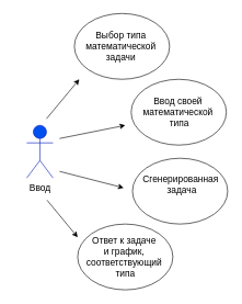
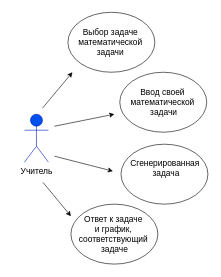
  <mxCell id="0" />
  <mxCell id="1" parent="0" />
  <mxCell id="2" value="" style="ellipse;whiteSpace=wrap;html=1;" parent="1" vertex="1"><mxGeometry x="117.5" y="340" width="145" height="100" as="geometry" /></mxCell>
  <mxCell id="3" value="" style="ellipse;whiteSpace=wrap;html=1;" parent="1" vertex="1"><mxGeometry x="201" y="240" width="145" height="100" as="geometry" /></mxCell>
  <mxCell id="4" value="" style="ellipse;whiteSpace=wrap;html=1;" parent="1" vertex="1"><mxGeometry x="112.5" y="20" width="145" height="100" as="geometry" /></mxCell>
- <mxCell id="5" value="Учитель математики" style="shape=umlActor;verticalLabelPosition=bottom;verticalAlign=top;html=1;outlineConnect=0;fillColor=#0050ef;strokeColor=#001DBC;fontColor=#ffffff;" parent="1" vertex="1"><mxGeometry x="40" y="190" width="40" height="80" as="geometry" /></mxCell>
- <mxCell id="6" value="&lt;font style=&quot;font-size: 14px;&quot;&gt;Выбор типа &lt;br&gt;математической &lt;br&gt;задачи&lt;/font&gt;" style="text;html=1;align=center;verticalAlign=middle;resizable=0;points=[];autosize=1;strokeColor=none;fillColor=none;" parent="1" vertex="1"><mxGeometry x="117.5" y="40" width="130" height="60" as="geometry" /></mxCell>
+ <mxCell id="5" value="Учитель график" style="shape=umlActor;verticalLabelPosition=bottom;verticalAlign=top;html=1;outlineConnect=0;fillColor=#0050ef;strokeColor=#001DBC;fontColor=#ffffff;" parent="1" vertex="1"><mxGeometry x="40" y="190" width="40" height="80" as="geometry" /></mxCell>
+ <mxCell id="6" value="&lt;font style=&quot;font-size: 14px;&quot;&gt;Выбор задаче &lt;br&gt;математической &lt;br&gt;задачи&lt;/font&gt;" style="text;html=1;align=center;verticalAlign=middle;resizable=0;points=[];autosize=1;strokeColor=none;fillColor=none;" parent="1" vertex="1"><mxGeometry x="117.5" y="40" width="130" height="60" as="geometry" /></mxCell>
  <mxCell id="7" value="&lt;font style=&quot;font-size: 14px;&quot;&gt;Сгенерированная&lt;br&gt;&amp;nbsp;задача&lt;/font&gt;" style="text;html=1;align=center;verticalAlign=middle;resizable=0;points=[];autosize=1;strokeColor=none;fillColor=none;" parent="1" vertex="1"><mxGeometry x="204" y="255" width="140" height="50" as="geometry" /></mxCell>
- <mxCell id="8" value="&lt;font style=&quot;font-size: 14px;&quot;&gt;Ответ к задаче&amp;nbsp;&lt;/font&gt;&lt;div style=&quot;font-size: 14px;&quot;&gt;&lt;font style=&quot;font-size: 14px;&quot;&gt;и график,&amp;nbsp;&lt;/font&gt;&lt;/div&gt;&lt;div style=&quot;font-size: 14px;&quot;&gt;&lt;font style=&quot;font-size: 14px;&quot;&gt;соответствующий&amp;nbsp;&lt;/font&gt;&lt;/div&gt;&lt;div style=&quot;font-size: 14px;&quot;&gt;&lt;font style=&quot;font-size: 14px;&quot;&gt;типа&lt;/font&gt;&lt;/div&gt;" style="text;html=1;align=center;verticalAlign=middle;resizable=0;points=[];autosize=1;strokeColor=none;fillColor=none;" parent="1" vertex="1"><mxGeometry x="120" y="350" width="140" height="80" as="geometry" /></mxCell>
+ <mxCell id="8" value="&lt;font style=&quot;font-size: 14px;&quot;&gt;Ответ к задаче&amp;nbsp;&lt;/font&gt;&lt;div style=&quot;font-size: 14px;&quot;&gt;&lt;font style=&quot;font-size: 14px;&quot;&gt;и график,&amp;nbsp;&lt;/font&gt;&lt;/div&gt;&lt;div style=&quot;font-size: 14px;&quot;&gt;&lt;font style=&quot;font-size: 14px;&quot;&gt;соответствующий&amp;nbsp;&lt;/font&gt;&lt;/div&gt;&lt;div style=&quot;font-size: 14px;&quot;&gt;&lt;font style=&quot;font-size: 14px;&quot;&gt;задаче&lt;/font&gt;&lt;/div&gt;" style="text;html=1;align=center;verticalAlign=middle;resizable=0;points=[];autosize=1;strokeColor=none;fillColor=none;" parent="1" vertex="1"><mxGeometry x="120" y="350" width="140" height="80" as="geometry" /></mxCell>
  <mxCell id="9" value="" style="endArrow=classic;html=1;rounded=0;" parent="1" edge="1"><mxGeometry width="50" height="50" relative="1" as="geometry"><mxPoint x="90" y="260" as="sourcePoint" /><mxPoint x="187.6" y="285" as="targetPoint" /><Array as="points" /></mxGeometry></mxCell>
  <mxCell id="10" value="" style="endArrow=classic;html=1;rounded=0;exitX=0.635;exitY=1.12;exitDx=0;exitDy=0;exitPerimeter=0;" parent="1" edge="1" source="11"><mxGeometry width="50" height="50" relative="1" as="geometry"><mxPoint x="87.5" y="310" as="sourcePoint" /><mxPoint x="117.5" y="360" as="targetPoint" /></mxGeometry></mxCell>
- <mxCell id="11" value="&lt;font style=&quot;font-size: 14px;&quot;&gt;Ввод&lt;/font&gt;" style="text;html=1;align=center;verticalAlign=middle;resizable=0;points=[];autosize=1;strokeColor=none;fillColor=none;" parent="1" vertex="1"><mxGeometry x="20" y="270" width="80" height="30" as="geometry" /></mxCell>
+ <mxCell id="11" value="&lt;font style=&quot;font-size: 14px;&quot;&gt;Учитель&lt;/font&gt;" style="text;html=1;align=center;verticalAlign=middle;resizable=0;points=[];autosize=1;strokeColor=none;fillColor=none;" parent="1" vertex="1"><mxGeometry x="20" y="270" width="80" height="30" as="geometry" /></mxCell>
  <mxCell id="12" value="" style="ellipse;whiteSpace=wrap;html=1;" vertex="1" parent="1"><mxGeometry x="199" y="120" width="145" height="100" as="geometry" /></mxCell>
- <mxCell id="13" value="&lt;font style=&quot;font-size: 14px;&quot;&gt;Ввод своей&amp;nbsp;&lt;/font&gt;&lt;div style=&quot;font-size: 14px;&quot;&gt;&lt;font style=&quot;font-size: 14px;&quot;&gt;математической&amp;nbsp;&lt;/font&gt;&lt;/div&gt;&lt;div style=&quot;font-size: 14px;&quot;&gt;&lt;font style=&quot;font-size: 14px;&quot;&gt;типа&lt;/font&gt;&lt;/div&gt;" style="text;html=1;align=center;verticalAlign=middle;resizable=0;points=[];autosize=1;strokeColor=none;fillColor=none;" vertex="1" parent="1"><mxGeometry x="207" y="140" width="130" height="60" as="geometry" /></mxCell>
+ <mxCell id="13" value="&lt;font style=&quot;font-size: 14px;&quot;&gt;Ввод своей&amp;nbsp;&lt;/font&gt;&lt;div style=&quot;font-size: 14px;&quot;&gt;&lt;font style=&quot;font-size: 14px;&quot;&gt;математической&amp;nbsp;&lt;/font&gt;&lt;/div&gt;&lt;div style=&quot;font-size: 14px;&quot;&gt;&lt;font style=&quot;font-size: 14px;&quot;&gt;задачи&lt;/font&gt;&lt;/div&gt;" style="text;html=1;align=center;verticalAlign=middle;resizable=0;points=[];autosize=1;strokeColor=none;fillColor=none;" vertex="1" parent="1"><mxGeometry x="207" y="140" width="130" height="60" as="geometry" /></mxCell>
  <mxCell id="14" value="" style="endArrow=classic;html=1;rounded=0;" edge="1" parent="1"><mxGeometry width="50" height="50" relative="1" as="geometry"><mxPoint x="70" y="180" as="sourcePoint" /><mxPoint x="120" y="120" as="targetPoint" /></mxGeometry></mxCell>
  <mxCell id="15" value="" style="endArrow=classic;html=1;rounded=0;" edge="1" parent="1"><mxGeometry width="50" height="50" relative="1" as="geometry"><mxPoint x="90" y="210" as="sourcePoint" /><mxPoint x="190" y="190" as="targetPoint" /><Array as="points" /></mxGeometry></mxCell>
